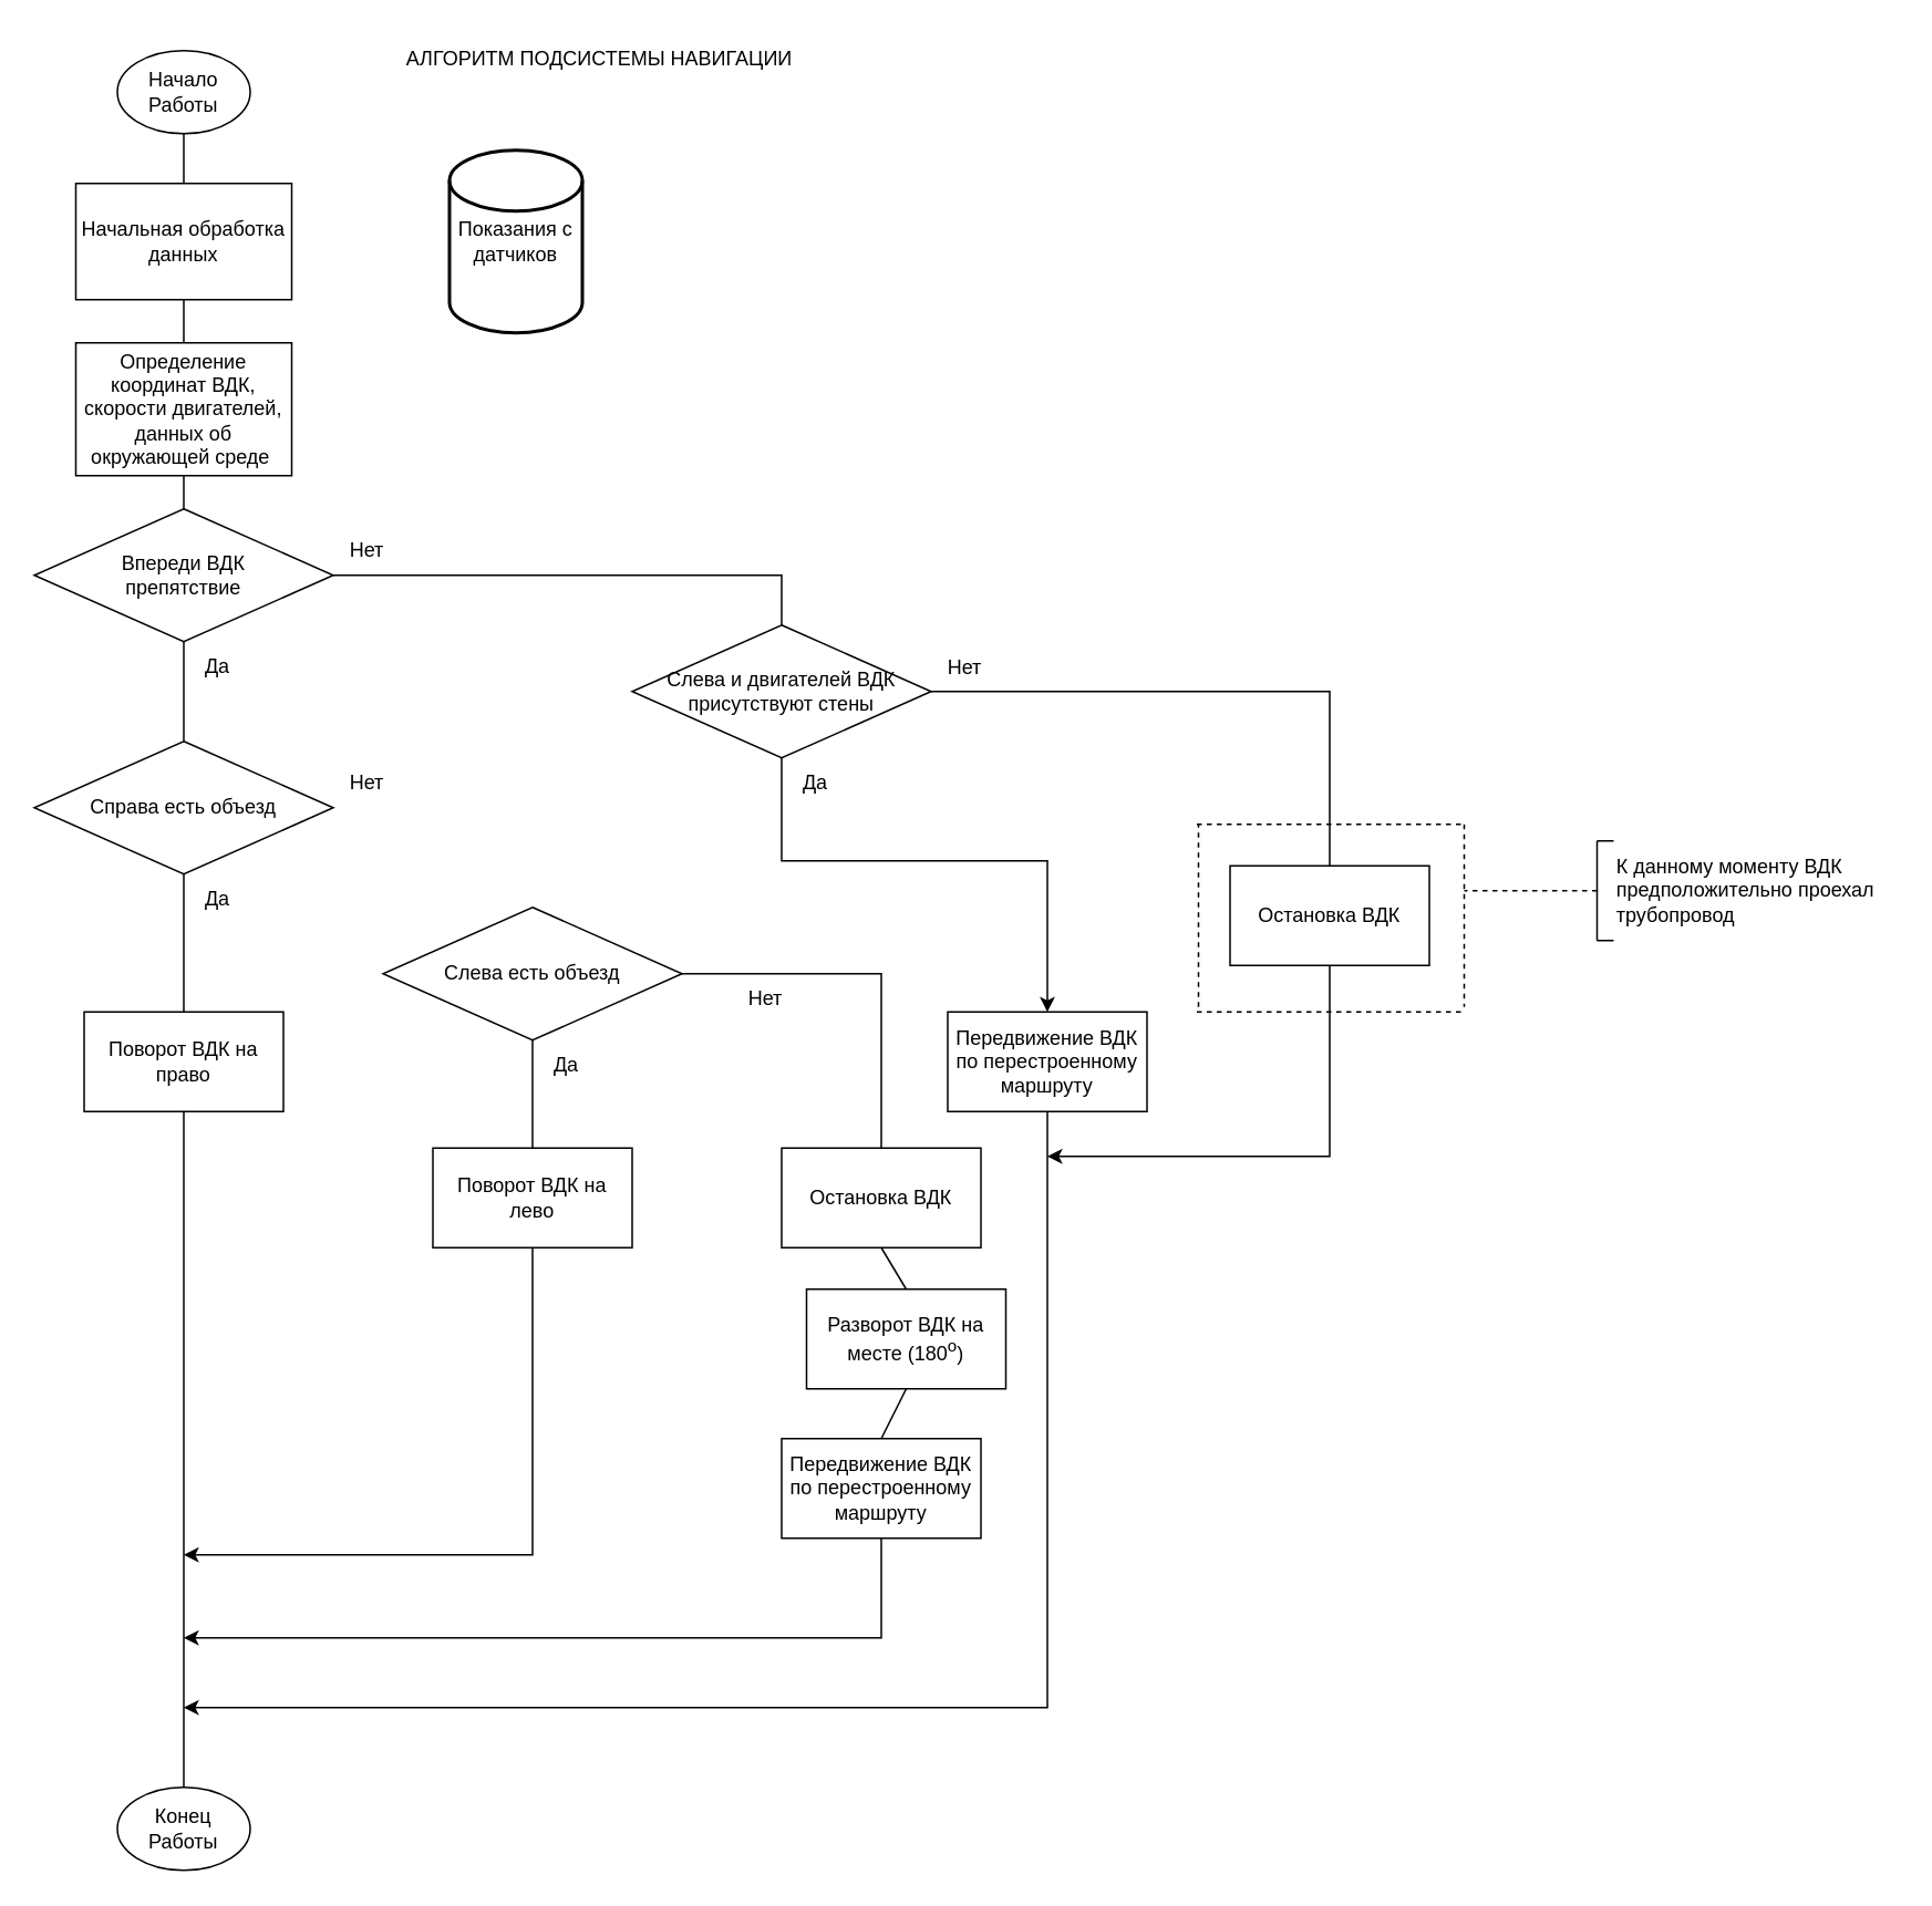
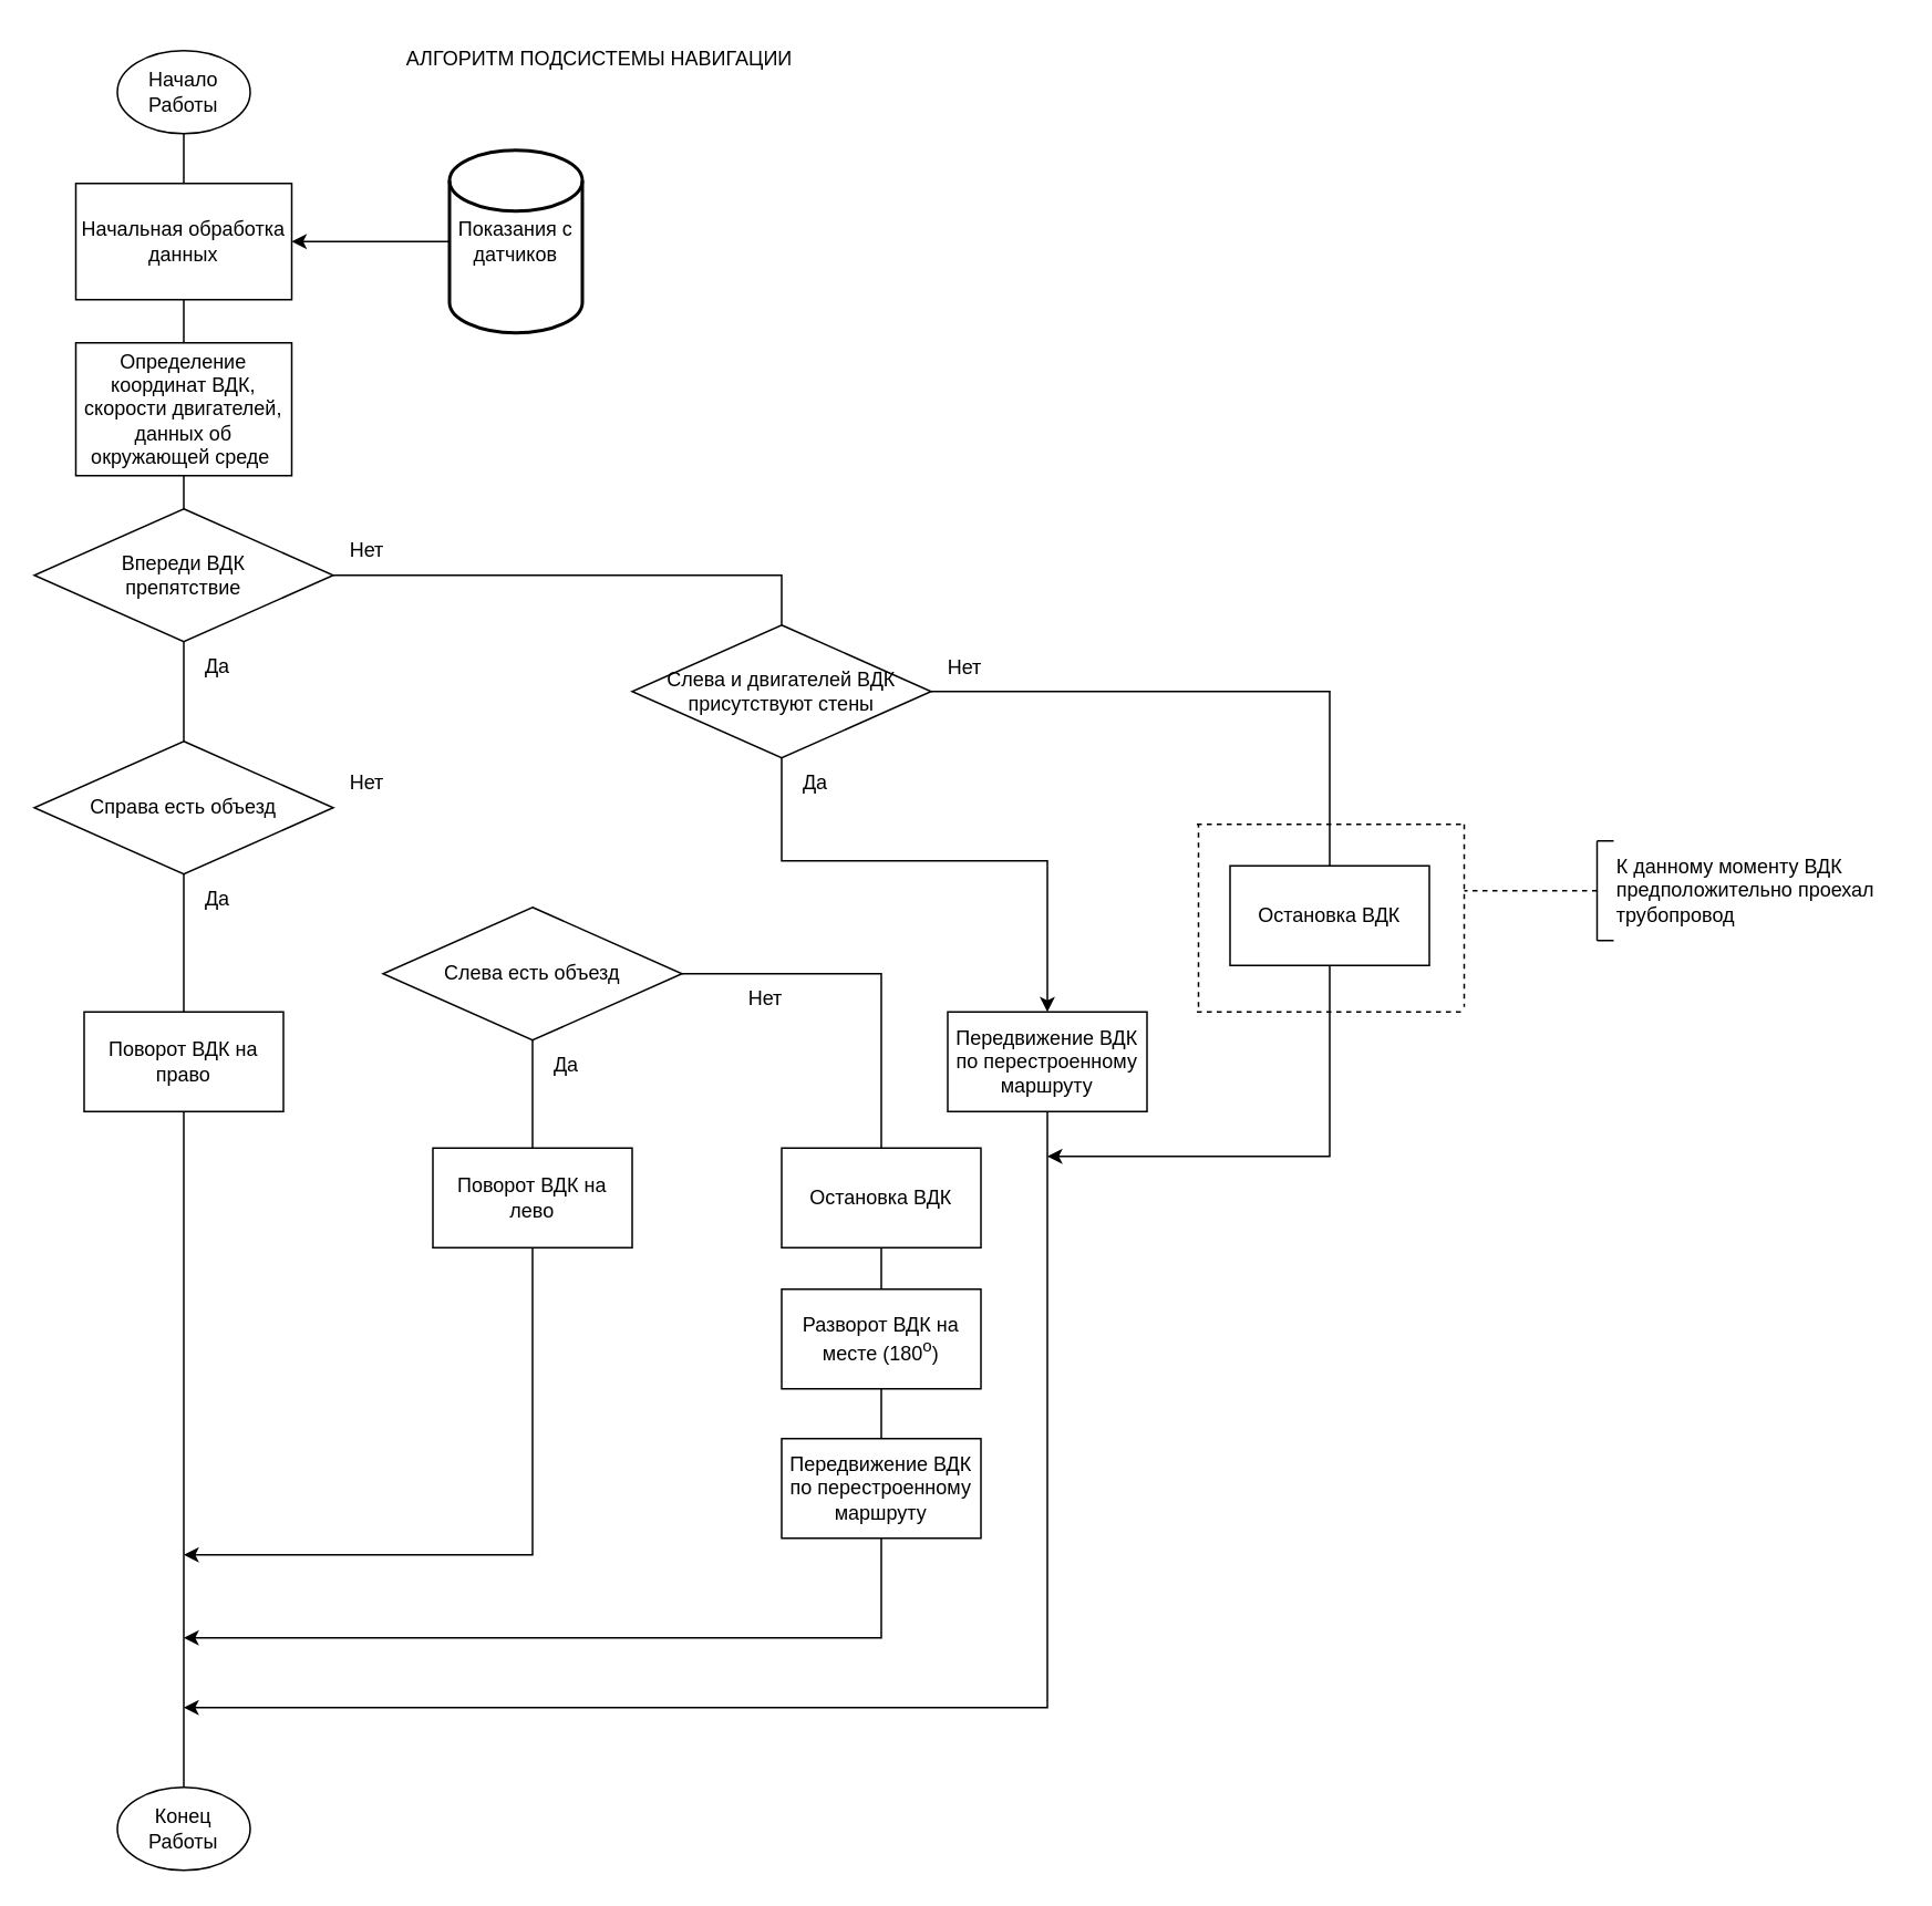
  <mxCell id="0" />
  <mxCell id="1" parent="0" />
  <mxCell id="2" value="Начало&lt;br&gt;Работы" style="ellipse;whiteSpace=wrap;html=1;" parent="1" vertex="1"><mxGeometry x="70" y="30" width="80" height="50" as="geometry" /></mxCell>
  <mxCell id="3" value="АЛГОРИТМ ПОДСИСТЕМЫ НАВИГАЦИИ" style="text;html=1;align=center;verticalAlign=middle;resizable=0;points=[];autosize=1;strokeColor=none;fillColor=none;" vertex="1" parent="1"><mxGeometry x="230" y="20" width="260" height="30" as="geometry" /></mxCell>
+ <mxCell id="4" style="edgeStyle=orthogonalEdgeStyle;rounded=0;orthogonalLoop=1;jettySize=auto;html=1;" edge="1" parent="1" source="5" target="6"><mxGeometry relative="1" as="geometry" /></mxCell>
  <mxCell id="5" value="Показания с датчиков" style="strokeWidth=2;html=1;shape=mxgraph.flowchart.database;whiteSpace=wrap;" vertex="1" parent="1"><mxGeometry x="270" y="90" width="80" height="110" as="geometry" /></mxCell>
  <mxCell id="6" value="Начальная обработка данных" style="rounded=0;whiteSpace=wrap;html=1;" vertex="1" parent="1"><mxGeometry x="45" y="110" width="130" height="70" as="geometry" /></mxCell>
  <mxCell id="7" value="" style="endArrow=none;html=1;rounded=0;entryX=0.5;entryY=1;entryDx=0;entryDy=0;" edge="1" parent="1" source="6" target="2"><mxGeometry width="50" height="50" relative="1" as="geometry"><mxPoint x="140" y="320" as="sourcePoint" /><mxPoint x="190" y="270" as="targetPoint" /></mxGeometry></mxCell>
  <mxCell id="8" value="" style="endArrow=none;html=1;rounded=0;entryX=0.5;entryY=1;entryDx=0;entryDy=0;exitX=0.5;exitY=0;exitDx=0;exitDy=0;" edge="1" parent="1" target="6"><mxGeometry width="50" height="50" relative="1" as="geometry"><mxPoint x="110" y="211" as="sourcePoint" /><mxPoint x="100" y="250" as="targetPoint" /></mxGeometry></mxCell>
  <mxCell id="9" value="Определение координат ВДК, скорости двигателей, данных об окружающей среде&amp;nbsp;" style="rounded=0;whiteSpace=wrap;html=1;" vertex="1" parent="1"><mxGeometry x="45" y="206" width="130" height="80" as="geometry" /></mxCell>
  <mxCell id="10" value="" style="endArrow=none;html=1;rounded=0;entryX=0.5;entryY=1;entryDx=0;entryDy=0;" edge="1" parent="1" target="9"><mxGeometry width="50" height="50" relative="1" as="geometry"><mxPoint x="110" y="310" as="sourcePoint" /><mxPoint x="100" y="300" as="targetPoint" /></mxGeometry></mxCell>
  <mxCell id="11" value="Впереди ВДК &lt;br&gt;препятствие" style="rhombus;whiteSpace=wrap;html=1;" vertex="1" parent="1"><mxGeometry x="20" y="306" width="180" height="80" as="geometry" /></mxCell>
  <mxCell id="12" value="" style="endArrow=none;html=1;rounded=0;entryX=0.5;entryY=1;entryDx=0;entryDy=0;exitX=0.5;exitY=0;exitDx=0;exitDy=0;" edge="1" parent="1" source="22" target="11"><mxGeometry width="50" height="50" relative="1" as="geometry"><mxPoint x="110" y="616" as="sourcePoint" /><mxPoint x="-110" y="410" as="targetPoint" /></mxGeometry></mxCell>
  <mxCell id="13" value="Да" style="text;html=1;align=center;verticalAlign=middle;resizable=0;points=[];autosize=1;strokeColor=none;fillColor=none;" vertex="1" parent="1"><mxGeometry x="110" y="386" width="40" height="30" as="geometry" /></mxCell>
  <mxCell id="14" value="" style="endArrow=none;html=1;rounded=0;exitX=1;exitY=0.5;exitDx=0;exitDy=0;entryX=0.5;entryY=0;entryDx=0;entryDy=0;" edge="1" parent="1" source="11" target="17"><mxGeometry width="50" height="50" relative="1" as="geometry"><mxPoint x="230" y="350" as="sourcePoint" /><mxPoint x="350" y="470" as="targetPoint" /><Array as="points"><mxPoint x="470" y="346" /></Array></mxGeometry></mxCell>
  <mxCell id="15" value="Нет" style="text;html=1;align=center;verticalAlign=middle;resizable=0;points=[];autosize=1;strokeColor=none;fillColor=none;" vertex="1" parent="1"><mxGeometry x="200" y="316" width="40" height="30" as="geometry" /></mxCell>
  <mxCell id="16" style="edgeStyle=orthogonalEdgeStyle;rounded=0;orthogonalLoop=1;jettySize=auto;html=1;" edge="1" parent="1" source="17" target="53"><mxGeometry relative="1" as="geometry"><Array as="points"><mxPoint x="470" y="518" /><mxPoint x="630" y="518" /></Array></mxGeometry></mxCell>
  <mxCell id="17" value="Слева и двигателей ВДК &lt;br&gt;присутствуют стены" style="rhombus;whiteSpace=wrap;html=1;" vertex="1" parent="1"><mxGeometry x="380" y="376" width="180" height="80" as="geometry" /></mxCell>
  <mxCell id="18" value="Да" style="text;html=1;align=center;verticalAlign=middle;resizable=0;points=[];autosize=1;strokeColor=none;fillColor=none;" vertex="1" parent="1"><mxGeometry x="470" y="456" width="40" height="30" as="geometry" /></mxCell>
  <mxCell id="19" value="Нет" style="text;html=1;align=center;verticalAlign=middle;resizable=0;points=[];autosize=1;strokeColor=none;fillColor=none;" vertex="1" parent="1"><mxGeometry x="560" y="387" width="40" height="30" as="geometry" /></mxCell>
  <mxCell id="20" value="" style="endArrow=none;html=1;rounded=0;entryX=1;entryY=0.5;entryDx=0;entryDy=0;exitX=0.5;exitY=0;exitDx=0;exitDy=0;" edge="1" parent="1" source="21" target="17"><mxGeometry width="50" height="50" relative="1" as="geometry"><mxPoint x="749" y="521" as="sourcePoint" /><mxPoint x="499" y="461" as="targetPoint" /><Array as="points"><mxPoint x="800" y="416" /></Array></mxGeometry></mxCell>
  <mxCell id="21" value="Остановка ВДК" style="rounded=0;whiteSpace=wrap;html=1;" vertex="1" parent="1"><mxGeometry x="740" y="521" width="120" height="60" as="geometry" /></mxCell>
  <mxCell id="22" value="Справа есть объезд" style="rhombus;whiteSpace=wrap;html=1;" vertex="1" parent="1"><mxGeometry x="20" y="446" width="180" height="80" as="geometry" /></mxCell>
  <mxCell id="23" value="Слева есть объезд" style="rhombus;whiteSpace=wrap;html=1;" vertex="1" parent="1"><mxGeometry x="230" y="546" width="180" height="80" as="geometry" /></mxCell>
  <mxCell id="24" value="" style="endArrow=none;html=1;rounded=0;exitX=0.5;exitY=1;exitDx=0;exitDy=0;entryX=0.5;entryY=0;entryDx=0;entryDy=0;" edge="1" parent="1" source="22" target="25"><mxGeometry width="50" height="50" relative="1" as="geometry"><mxPoint x="170" y="496" as="sourcePoint" /><mxPoint x="110" y="686" as="targetPoint" /></mxGeometry></mxCell>
  <mxCell id="25" value="Поворот ВДК на право" style="rounded=0;whiteSpace=wrap;html=1;" vertex="1" parent="1"><mxGeometry x="50" y="609" width="120" height="60" as="geometry" /></mxCell>
  <mxCell id="26" value="" style="endArrow=none;html=1;rounded=0;exitX=0.5;exitY=1;exitDx=0;exitDy=0;entryX=0.5;entryY=0;entryDx=0;entryDy=0;" edge="1" parent="1" target="27"><mxGeometry width="50" height="50" relative="1" as="geometry"><mxPoint x="320" y="626" as="sourcePoint" /><mxPoint x="320" y="786" as="targetPoint" /></mxGeometry></mxCell>
  <mxCell id="27" value="Поворот ВДК на лево" style="rounded=0;whiteSpace=wrap;html=1;" vertex="1" parent="1"><mxGeometry x="260" y="691" width="120" height="60" as="geometry" /></mxCell>
  <mxCell id="28" value="Нет" style="text;html=1;align=center;verticalAlign=middle;resizable=0;points=[];autosize=1;strokeColor=none;fillColor=none;" vertex="1" parent="1"><mxGeometry x="200" y="456" width="40" height="30" as="geometry" /></mxCell>
  <mxCell id="29" value="Да" style="text;html=1;align=center;verticalAlign=middle;resizable=0;points=[];autosize=1;strokeColor=none;fillColor=none;" vertex="1" parent="1"><mxGeometry x="110" y="526" width="40" height="30" as="geometry" /></mxCell>
  <mxCell id="30" value="Да" style="text;html=1;align=center;verticalAlign=middle;resizable=0;points=[];autosize=1;strokeColor=none;fillColor=none;" vertex="1" parent="1"><mxGeometry x="320" y="626" width="40" height="30" as="geometry" /></mxCell>
  <mxCell id="31" value="Нет" style="text;html=1;align=center;verticalAlign=middle;resizable=0;points=[];autosize=1;strokeColor=none;fillColor=none;" vertex="1" parent="1"><mxGeometry x="440" y="586" width="40" height="30" as="geometry" /></mxCell>
  <mxCell id="32" value="Остановка ВДК" style="rounded=0;whiteSpace=wrap;html=1;" vertex="1" parent="1"><mxGeometry x="470" y="691" width="120" height="60" as="geometry" /></mxCell>
  <mxCell id="33" value="" style="endArrow=none;html=1;rounded=0;exitX=1;exitY=0.5;exitDx=0;exitDy=0;entryX=0.5;entryY=0;entryDx=0;entryDy=0;" edge="1" parent="1" source="23" target="32"><mxGeometry width="50" height="50" relative="1" as="geometry"><mxPoint x="490" y="736" as="sourcePoint" /><mxPoint x="540" y="686" as="targetPoint" /><Array as="points"><mxPoint x="530" y="586" /></Array></mxGeometry></mxCell>
- <mxCell id="34" value="Разворот ВДК на месте (180&lt;sup&gt;о&lt;/sup&gt;)" style="rounded=0;whiteSpace=wrap;html=1;" vertex="1" parent="1"><mxGeometry x="485" y="776" width="120" height="60" as="geometry" /></mxCell>
+ <mxCell id="34" value="Разворот ВДК на месте (180&lt;sup&gt;о&lt;/sup&gt;)" style="rounded=0;whiteSpace=wrap;html=1;" vertex="1" parent="1"><mxGeometry x="470" y="776" width="120" height="60" as="geometry" /></mxCell>
  <mxCell id="35" value="Передвижение ВДК по перестроенному маршруту" style="rounded=0;whiteSpace=wrap;html=1;" vertex="1" parent="1"><mxGeometry x="470" y="866" width="120" height="60" as="geometry" /></mxCell>
  <mxCell id="36" value="" style="endArrow=none;html=1;rounded=0;entryX=0.5;entryY=1;entryDx=0;entryDy=0;exitX=0.5;exitY=0;exitDx=0;exitDy=0;" edge="1" parent="1" source="34" target="32"><mxGeometry width="50" height="50" relative="1" as="geometry"><mxPoint x="401" y="736" as="sourcePoint" /><mxPoint x="451" y="686" as="targetPoint" /></mxGeometry></mxCell>
  <mxCell id="37" value="" style="endArrow=none;html=1;rounded=0;entryX=0.5;entryY=1;entryDx=0;entryDy=0;exitX=0.5;exitY=0;exitDx=0;exitDy=0;" edge="1" parent="1" source="35" target="34"><mxGeometry width="50" height="50" relative="1" as="geometry"><mxPoint x="401" y="736" as="sourcePoint" /><mxPoint x="451" y="686" as="targetPoint" /></mxGeometry></mxCell>
  <mxCell id="38" value="Конец&lt;br&gt;Работы" style="ellipse;whiteSpace=wrap;html=1;" vertex="1" parent="1"><mxGeometry x="70" y="1076" width="80" height="50" as="geometry" /></mxCell>
  <mxCell id="39" value="" style="endArrow=none;html=1;rounded=0;exitX=0.5;exitY=0;exitDx=0;exitDy=0;entryX=0.5;entryY=1;entryDx=0;entryDy=0;" edge="1" parent="1" source="38" target="25"><mxGeometry width="50" height="50" relative="1" as="geometry"><mxPoint x="300" y="856" as="sourcePoint" /><mxPoint x="350" y="806" as="targetPoint" /></mxGeometry></mxCell>
  <mxCell id="40" value="" style="endArrow=classic;html=1;rounded=0;exitX=0.5;exitY=1;exitDx=0;exitDy=0;" edge="1" parent="1" source="27"><mxGeometry width="50" height="50" relative="1" as="geometry"><mxPoint x="460" y="816" as="sourcePoint" /><mxPoint x="110" y="936" as="targetPoint" /><Array as="points"><mxPoint x="320" y="936" /></Array></mxGeometry></mxCell>
  <mxCell id="41" value="" style="endArrow=classic;html=1;rounded=0;exitX=0.5;exitY=1;exitDx=0;exitDy=0;" edge="1" parent="1" source="35"><mxGeometry width="50" height="50" relative="1" as="geometry"><mxPoint x="460" y="816" as="sourcePoint" /><mxPoint x="110" y="986" as="targetPoint" /><Array as="points"><mxPoint x="530" y="986" /></Array></mxGeometry></mxCell>
  <mxCell id="42" value="" style="endArrow=classic;html=1;rounded=0;exitX=0.5;exitY=1;exitDx=0;exitDy=0;" edge="1" parent="1" source="21"><mxGeometry width="50" height="50" relative="1" as="geometry"><mxPoint x="460" y="816" as="sourcePoint" /><mxPoint x="630" y="696" as="targetPoint" /><Array as="points"><mxPoint x="800" y="696" /></Array></mxGeometry></mxCell>
  <mxCell id="43" value="" style="endArrow=none;dashed=1;html=1;rounded=0;" edge="1" parent="1"><mxGeometry width="50" height="50" relative="1" as="geometry"><mxPoint x="720" y="609" as="sourcePoint" /><mxPoint x="880" y="609" as="targetPoint" /></mxGeometry></mxCell>
  <mxCell id="44" value="" style="endArrow=none;dashed=1;html=1;rounded=0;" edge="1" parent="1"><mxGeometry width="50" height="50" relative="1" as="geometry"><mxPoint x="720" y="496" as="sourcePoint" /><mxPoint x="880" y="496" as="targetPoint" /></mxGeometry></mxCell>
  <mxCell id="45" value="" style="endArrow=none;dashed=1;html=1;rounded=0;" edge="1" parent="1"><mxGeometry width="50" height="50" relative="1" as="geometry"><mxPoint x="721" y="606" as="sourcePoint" /><mxPoint x="721" y="496" as="targetPoint" /></mxGeometry></mxCell>
  <mxCell id="46" value="" style="endArrow=none;dashed=1;html=1;rounded=0;" edge="1" parent="1"><mxGeometry width="50" height="50" relative="1" as="geometry"><mxPoint x="881" y="496" as="sourcePoint" /><mxPoint x="881" y="606" as="targetPoint" /></mxGeometry></mxCell>
  <mxCell id="47" value="" style="endArrow=none;dashed=1;html=1;rounded=0;" edge="1" parent="1"><mxGeometry width="50" height="50" relative="1" as="geometry"><mxPoint x="961" y="536" as="sourcePoint" /><mxPoint x="881" y="536" as="targetPoint" /></mxGeometry></mxCell>
  <mxCell id="48" value="" style="endArrow=none;html=1;rounded=0;" edge="1" parent="1"><mxGeometry width="50" height="50" relative="1" as="geometry"><mxPoint x="961" y="566" as="sourcePoint" /><mxPoint x="961" y="506" as="targetPoint" /></mxGeometry></mxCell>
  <mxCell id="49" value="К данному моменту ВДК предположительно проехал трубопровод" style="text;html=1;strokeColor=none;fillColor=none;align=left;verticalAlign=middle;whiteSpace=wrap;rounded=0;" vertex="1" parent="1"><mxGeometry x="971" y="521" width="170" height="30" as="geometry" /></mxCell>
  <mxCell id="50" value="" style="endArrow=none;html=1;rounded=0;" edge="1" parent="1"><mxGeometry width="50" height="50" relative="1" as="geometry"><mxPoint x="971" y="506" as="sourcePoint" /><mxPoint x="961" y="506" as="targetPoint" /></mxGeometry></mxCell>
  <mxCell id="51" value="" style="endArrow=none;html=1;rounded=0;" edge="1" parent="1"><mxGeometry width="50" height="50" relative="1" as="geometry"><mxPoint x="971" y="566" as="sourcePoint" /><mxPoint x="961" y="566" as="targetPoint" /></mxGeometry></mxCell>
  <mxCell id="52" style="edgeStyle=orthogonalEdgeStyle;rounded=0;orthogonalLoop=1;jettySize=auto;html=1;" edge="1" parent="1" source="53"><mxGeometry relative="1" as="geometry"><mxPoint x="110" y="1028" as="targetPoint" /><Array as="points"><mxPoint x="630" y="1028" /></Array></mxGeometry></mxCell>
  <mxCell id="53" value="Передвижение ВДК по перестроенному маршруту" style="rounded=0;whiteSpace=wrap;html=1;" vertex="1" parent="1"><mxGeometry x="570" y="609" width="120" height="60" as="geometry" /></mxCell>
